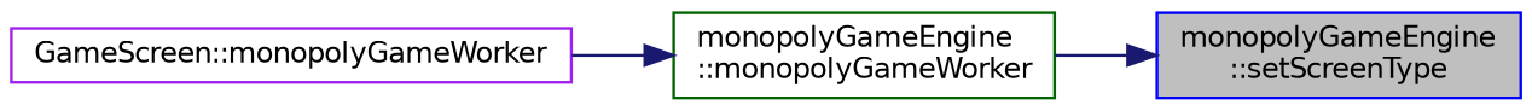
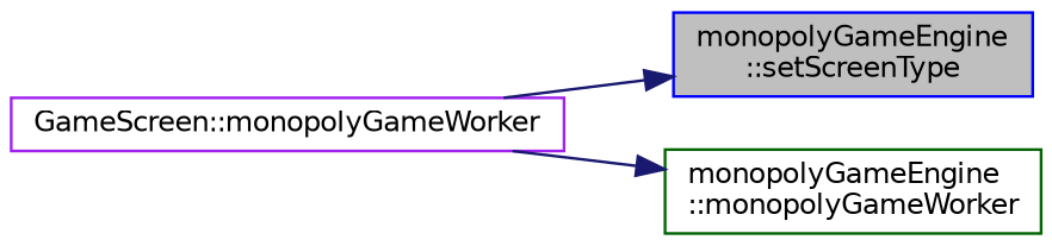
  digraph {
    rankdir=RL
    node [fillcolor=white fontname=Helvetica fontsize=10 shape=record style=filled]
    edge [color=midnightblue dir=back fontname=Helvetica fontsize=10 labelfontname=Helvetica labelfontsize=10 style=solid]
    n1 [color=blue fillcolor=grey75 fontcolor=black height=0.2 label="monopolyGameEngine\l::setScreenType" width=0.4]
    n2 [color=darkgreen height=0.2 label="monopolyGameEngine\l::monopolyGameWorker" width=0.4]
    n3 [color=purple height=0.2 label="GameScreen::monopolyGameWorker" width=0.4]
-   n1 -> n2
+   n1 -> n3
    n2 -> n3
  }
